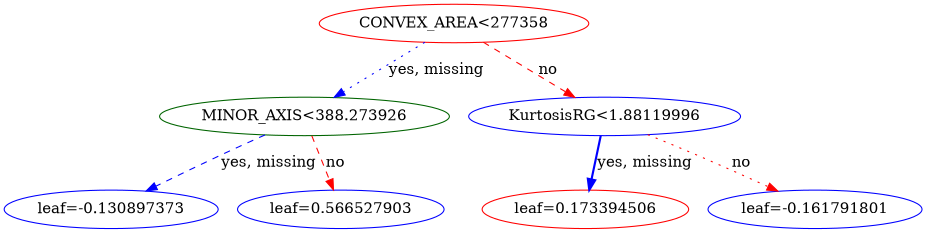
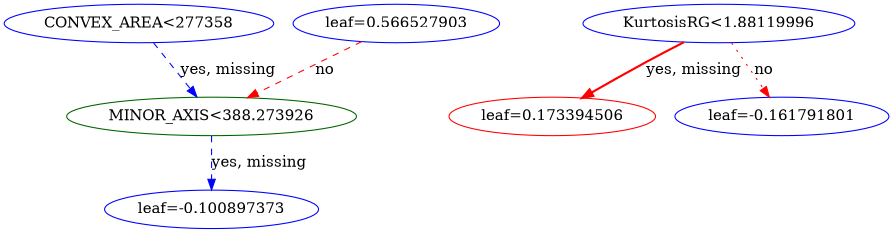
  digraph {
    rankdir=TB
    node [color=blue]
    edge [color="#0000FF" style=dashed]
-   n1 [color=red label="CONVEX_AREA<277358"]
+   n1 [label="CONVEX_AREA<277358"]
    n2 [color=darkgreen label="MINOR_AXIS<388.273926"]
    n3 [label="KurtosisRG<1.88119996"]
-   n4 [label="leaf=-0.130897373"]
+   n4 [label="leaf=-0.100897373"]
    n5 [label="leaf=0.566527903"]
    n6 [color=red label="leaf=0.173394506"]
    n7 [label="leaf=-0.161791801"]
-   n1 -> n2 [label="yes, missing" style=dotted]
-   n1 -> n3 [color="#FF0000" label=no]
+   n1 -> n2 [label="yes, missing"]
    n2 -> n4 [label="yes, missing"]
-   n2 -> n5 [color="#FF0000" label=no]
-   n3 -> n6 [label="yes, missing" style=bold]
+   n5 -> n2 [color="#FF0000" label=no]
+   n3 -> n6 [color="#FF0000" label="yes, missing" style=bold]
    n3 -> n7 [color="#FF0000" label=no style=dotted]
  }
